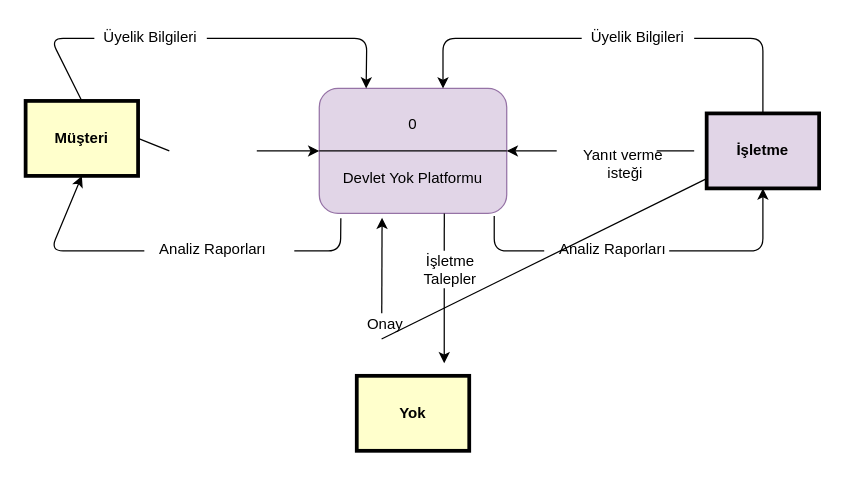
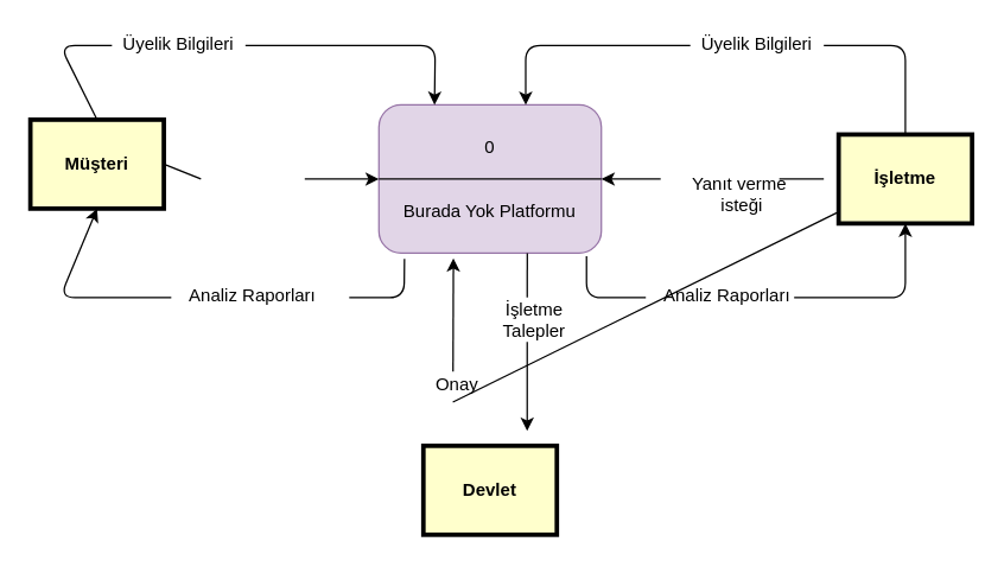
  <mxCell id="0" />
  <mxCell id="1" parent="0" />
- <mxCell id="2" value="İşletme" style="whiteSpace=wrap;align=center;verticalAlign=middle;fontStyle=1;strokeWidth=3;fillColor=#e1d5e7;" parent="1" vertex="1"><mxGeometry x="565" y="90" width="90" height="60" as="geometry" /></mxCell>
+ <mxCell id="2" value="İşletme" style="whiteSpace=wrap;align=center;verticalAlign=middle;fontStyle=1;strokeWidth=3;fillColor=#FFFFCC" parent="1" vertex="1"><mxGeometry x="565" y="90" width="90" height="60" as="geometry" /></mxCell>
  <mxCell id="3" value="Müşteri" style="whiteSpace=wrap;align=center;verticalAlign=middle;fontStyle=1;strokeWidth=3;fillColor=#FFFFCC" parent="1" vertex="1"><mxGeometry x="20" y="80" width="90" height="60" as="geometry" /></mxCell>
  <mxCell id="4" value="Üyelik Bilgileri&#10;" style="text;spacingTop=-5;align=center" parent="1" vertex="1"><mxGeometry x="105" y="20" width="30" height="20" as="geometry" /></mxCell>
- <mxCell id="5" value="0&lt;br&gt;&lt;br&gt;&lt;br&gt;Devlet Yok Platformu" style="rounded=1;whiteSpace=wrap;html=1;fillColor=#e1d5e7;strokeColor=#9673a6;" parent="1" vertex="1"><mxGeometry x="255" y="70" width="150" height="100" as="geometry" /></mxCell>
+ <mxCell id="5" value="0&lt;br&gt;&lt;br&gt;&lt;br&gt;Burada Yok Platformu" style="rounded=1;whiteSpace=wrap;html=1;fillColor=#e1d5e7;strokeColor=#9673a6;" parent="1" vertex="1"><mxGeometry x="255" y="70" width="150" height="100" as="geometry" /></mxCell>
  <mxCell id="6" value="Üyelik Bilgileri&#10;" style="text;spacingTop=-5;align=center" parent="1" vertex="1"><mxGeometry x="495" y="20" width="30" height="20" as="geometry" /></mxCell>
  <mxCell id="7" value="Analiz Raporları&#10;&#10;" style="text;spacingTop=-5;align=center" parent="1" vertex="1"><mxGeometry x="475" y="190" width="30" height="20" as="geometry" /></mxCell>
  <mxCell id="8" value="Yanıt verme &#10;isteği" style="text;spacingTop=-5;align=center" parent="1" vertex="1"><mxGeometry x="485" y="115" width="30" height="20" as="geometry" /></mxCell>
  <mxCell id="9" value="" style="endArrow=none;html=1;exitX=0.5;exitY=0;exitDx=0;exitDy=0;" parent="1" source="3" edge="1"><mxGeometry width="50" height="50" relative="1" as="geometry"><mxPoint x="385" y="20" as="sourcePoint" /><mxPoint x="75" y="30" as="targetPoint" /><Array as="points"><mxPoint x="40" y="30" /></Array></mxGeometry></mxCell>
  <mxCell id="10" value="" style="endArrow=classic;html=1;entryX=0.25;entryY=0;entryDx=0;entryDy=0;" parent="1" target="5" edge="1"><mxGeometry width="50" height="50" relative="1" as="geometry"><mxPoint x="165" y="30" as="sourcePoint" /><mxPoint x="435" y="-30" as="targetPoint" /><Array as="points"><mxPoint x="293" y="30" /></Array></mxGeometry></mxCell>
  <mxCell id="11" value="" style="endArrow=none;html=1;exitX=0.5;exitY=0;exitDx=0;exitDy=0;" parent="1" source="2" edge="1"><mxGeometry width="50" height="50" relative="1" as="geometry"><mxPoint x="595" y="80" as="sourcePoint" /><mxPoint x="555" y="30" as="targetPoint" /><Array as="points"><mxPoint x="610" y="30" /></Array></mxGeometry></mxCell>
  <mxCell id="12" value="" style="endArrow=classic;html=1;entryX=0.66;entryY=0;entryDx=0;entryDy=0;entryPerimeter=0;" parent="1" target="5" edge="1"><mxGeometry width="50" height="50" relative="1" as="geometry"><mxPoint x="465" y="30" as="sourcePoint" /><mxPoint x="435" y="-30" as="targetPoint" /><Array as="points"><mxPoint x="354" y="30" /></Array></mxGeometry></mxCell>
  <mxCell id="13" value="" style="endArrow=none;html=1;exitX=0.115;exitY=1.038;exitDx=0;exitDy=0;exitPerimeter=0;" parent="1" source="5" edge="1"><mxGeometry width="50" height="50" relative="1" as="geometry"><mxPoint x="385" y="20" as="sourcePoint" /><mxPoint x="235" y="200" as="targetPoint" /><Array as="points"><mxPoint x="272" y="200" /></Array></mxGeometry></mxCell>
  <mxCell id="14" value="" style="endArrow=classic;html=1;entryX=0.5;entryY=1;entryDx=0;entryDy=0;" parent="1" target="3" edge="1"><mxGeometry width="50" height="50" relative="1" as="geometry"><mxPoint x="115" y="200" as="sourcePoint" /><mxPoint x="435" y="-30" as="targetPoint" /><Array as="points"><mxPoint x="40" y="200" /></Array></mxGeometry></mxCell>
  <mxCell id="15" value="" style="endArrow=none;html=1;exitX=1;exitY=0.5;exitDx=0;exitDy=0;" parent="1" source="3" edge="1"><mxGeometry width="50" height="50" relative="1" as="geometry"><mxPoint x="385" y="20" as="sourcePoint" /><mxPoint x="135" y="120" as="targetPoint" /></mxGeometry></mxCell>
  <mxCell id="16" value="" style="endArrow=classic;html=1;entryX=0;entryY=0.5;entryDx=0;entryDy=0;" parent="1" target="5" edge="1"><mxGeometry width="50" height="50" relative="1" as="geometry"><mxPoint x="205" y="120" as="sourcePoint" /><mxPoint x="245" y="120" as="targetPoint" /></mxGeometry></mxCell>
  <mxCell id="17" value="" style="endArrow=none;html=1;" parent="1" edge="1"><mxGeometry width="50" height="50" relative="1" as="geometry"><mxPoint x="555" y="120" as="sourcePoint" /><mxPoint x="525" y="120" as="targetPoint" /></mxGeometry></mxCell>
  <mxCell id="18" value="" style="endArrow=classic;html=1;entryX=1;entryY=0.5;entryDx=0;entryDy=0;" parent="1" target="5" edge="1"><mxGeometry width="50" height="50" relative="1" as="geometry"><mxPoint x="445" y="120" as="sourcePoint" /><mxPoint x="435" y="-30" as="targetPoint" /></mxGeometry></mxCell>
  <mxCell id="19" value="" style="endArrow=classic;html=1;entryX=0.5;entryY=1;entryDx=0;entryDy=0;" parent="1" target="2" edge="1"><mxGeometry width="50" height="50" relative="1" as="geometry"><mxPoint x="535" y="200" as="sourcePoint" /><mxPoint x="595" y="150" as="targetPoint" /><Array as="points"><mxPoint x="610" y="200" /></Array></mxGeometry></mxCell>
  <mxCell id="20" value="Analiz Raporları" style="text;spacingTop=-5;align=center" parent="1" vertex="1"><mxGeometry x="155" y="190" width="30" height="20" as="geometry" /></mxCell>
  <mxCell id="21" value="" style="endArrow=none;html=1;" parent="1" edge="1"><mxGeometry width="50" height="50" relative="1" as="geometry"><mxPoint x="395" y="172" as="sourcePoint" /><mxPoint x="435" y="200" as="targetPoint" /><Array as="points"><mxPoint x="395" y="200" /></Array></mxGeometry></mxCell>
  <mxCell id="22" value="" style="endArrow=none;html=1;exitX=0;exitY=0.5;exitDx=0;exitDy=0;" parent="1" source="5" edge="1"><mxGeometry width="50" height="50" relative="1" as="geometry"><mxPoint x="385" y="20" as="sourcePoint" /><mxPoint x="405" y="120" as="targetPoint" /></mxGeometry></mxCell>
- <mxCell id="23" value="Yok" style="whiteSpace=wrap;align=center;verticalAlign=middle;fontStyle=1;strokeWidth=3;fillColor=#FFFFCC" vertex="1" parent="1"><mxGeometry x="285" y="300" width="90" height="60" as="geometry" /></mxCell>
+ <mxCell id="23" value="Devlet" style="whiteSpace=wrap;align=center;verticalAlign=middle;fontStyle=1;strokeWidth=3;fillColor=#FFFFCC" vertex="1" parent="1"><mxGeometry x="285" y="300" width="90" height="60" as="geometry" /></mxCell>
  <mxCell id="24" value="İşletme&#10;Talepler&#10;" style="text;spacingTop=-5;align=center" vertex="1" parent="1"><mxGeometry x="345" y="200" width="30" height="20" as="geometry" /></mxCell>
  <mxCell id="25" value="Onay&#10;&#10;" style="text;spacingTop=-5;align=center" vertex="1" parent="1"><mxGeometry x="293" y="250" width="30" height="20" as="geometry" /></mxCell>
  <mxCell id="26" value="" style="endArrow=none;html=1;entryX=0.667;entryY=1;entryDx=0;entryDy=0;entryPerimeter=0;" edge="1" parent="1" target="5"><mxGeometry width="50" height="50" relative="1" as="geometry"><mxPoint x="355" y="200" as="sourcePoint" /><mxPoint x="365" y="210" as="targetPoint" /></mxGeometry></mxCell>
  <mxCell id="27" value="" style="endArrow=classic;html=1;" edge="1" parent="1"><mxGeometry width="50" height="50" relative="1" as="geometry"><mxPoint x="355" y="230" as="sourcePoint" /><mxPoint x="355" y="290" as="targetPoint" /></mxGeometry></mxCell>
  <mxCell id="28" value="" style="endArrow=none;html=1;exitX=0.396;exitY=1.026;exitDx=0;exitDy=0;exitPerimeter=0;" edge="1" parent="1" source="25" target="2"><mxGeometry width="50" height="50" relative="1" as="geometry"><mxPoint x="308" y="270" as="sourcePoint" /><mxPoint x="308" y="300" as="targetPoint" /></mxGeometry></mxCell>
  <mxCell id="29" value="" style="endArrow=classic;html=1;entryX=0.335;entryY=1.035;entryDx=0;entryDy=0;entryPerimeter=0;" edge="1" parent="1" target="5"><mxGeometry width="50" height="50" relative="1" as="geometry"><mxPoint x="305" y="250" as="sourcePoint" /><mxPoint x="405" y="200" as="targetPoint" /></mxGeometry></mxCell>
